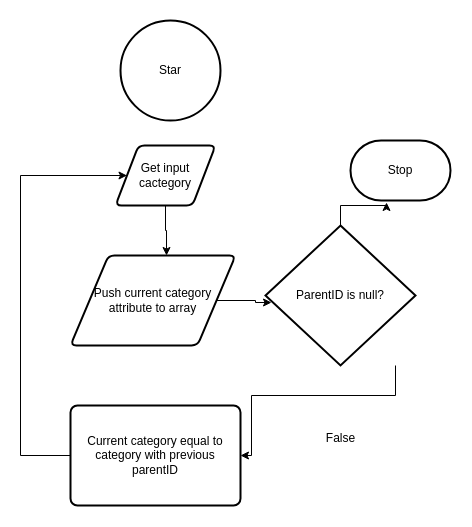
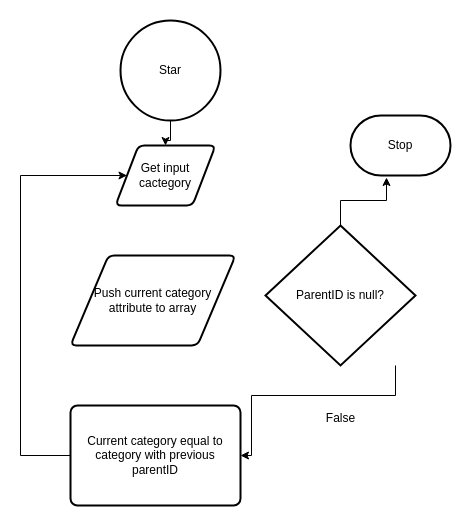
  <mxCell id="0" />
  <mxCell id="1" parent="0" />
+ <mxCell id="2" style="edgeStyle=orthogonalEdgeStyle;rounded=0;orthogonalLoop=1;jettySize=auto;html=1;entryX=0.5;entryY=0;entryDx=0;entryDy=0;" edge="1" parent="1" source="3" target="8"><mxGeometry relative="1" as="geometry" /></mxCell>
  <mxCell id="3" value="Star" style="strokeWidth=2;html=1;shape=mxgraph.flowchart.start_2;whiteSpace=wrap;" vertex="1" parent="1"><mxGeometry x="120" y="20" width="100" height="100" as="geometry" /></mxCell>
  <mxCell id="4" style="edgeStyle=orthogonalEdgeStyle;rounded=0;orthogonalLoop=1;jettySize=auto;html=1;" edge="1" parent="1" source="6" target="11"><mxGeometry relative="1" as="geometry"><mxPoint x="250" y="465" as="targetPoint" /><Array as="points"><mxPoint x="395" y="395" /><mxPoint x="251" y="395" /><mxPoint x="251" y="455" /></Array></mxGeometry></mxCell>
  <mxCell id="5" style="edgeStyle=orthogonalEdgeStyle;rounded=0;orthogonalLoop=1;jettySize=auto;html=1;entryX=0.36;entryY=1.033;entryDx=0;entryDy=0;entryPerimeter=0;" edge="1" parent="1" source="6" target="9"><mxGeometry relative="1" as="geometry" /></mxCell>
  <mxCell id="6" value="ParentID is null?" style="strokeWidth=2;html=1;shape=mxgraph.flowchart.decision;whiteSpace=wrap;" vertex="1" parent="1"><mxGeometry x="265" y="225" width="150" height="140" as="geometry" /></mxCell>
- <mxCell id="7" style="edgeStyle=orthogonalEdgeStyle;rounded=0;orthogonalLoop=1;jettySize=auto;html=1;entryX=0.582;entryY=0;entryDx=0;entryDy=0;entryPerimeter=0;" edge="1" parent="1" source="8" target="13"><mxGeometry relative="1" as="geometry" /></mxCell>
  <mxCell id="8" value="Get input cactegory" style="shape=parallelogram;html=1;strokeWidth=2;perimeter=parallelogramPerimeter;whiteSpace=wrap;rounded=1;arcSize=12;size=0.23;" vertex="1" parent="1"><mxGeometry x="115" y="145" width="100" height="60" as="geometry" /></mxCell>
- <mxCell id="9" value="Stop" style="strokeWidth=2;html=1;shape=mxgraph.flowchart.terminator;whiteSpace=wrap;" vertex="1" parent="1"><mxGeometry x="350" y="140" width="100" height="60" as="geometry" /></mxCell>
+ <mxCell id="9" value="Stop" style="strokeWidth=2;html=1;shape=mxgraph.flowchart.terminator;whiteSpace=wrap;" vertex="1" parent="1"><mxGeometry x="350" y="115" width="100" height="60" as="geometry" /></mxCell>
  <mxCell id="10" style="edgeStyle=orthogonalEdgeStyle;rounded=0;orthogonalLoop=1;jettySize=auto;html=1;" edge="1" parent="1" source="11" target="8"><mxGeometry relative="1" as="geometry"><Array as="points"><mxPoint x="20" y="455" /><mxPoint x="20" y="175" /></Array></mxGeometry></mxCell>
  <mxCell id="11" value="Current category equal to category with previous parentID" style="rounded=1;whiteSpace=wrap;html=1;absoluteArcSize=1;arcSize=14;strokeWidth=2;" vertex="1" parent="1"><mxGeometry x="70" y="405" width="170" height="100" as="geometry" /></mxCell>
- <mxCell id="12" style="edgeStyle=orthogonalEdgeStyle;rounded=0;orthogonalLoop=1;jettySize=auto;html=1;entryX=0.04;entryY=0.55;entryDx=0;entryDy=0;entryPerimeter=0;" edge="1" parent="1" source="13" target="6"><mxGeometry relative="1" as="geometry" /></mxCell>
  <mxCell id="13" value="Push current category attribute to array" style="shape=parallelogram;html=1;strokeWidth=2;perimeter=parallelogramPerimeter;whiteSpace=wrap;rounded=1;arcSize=12;size=0.23;" vertex="1" parent="1"><mxGeometry x="70" y="255" width="165" height="90" as="geometry" /></mxCell>
- <mxCell id="14" value="False" style="text;html=1;align=center;verticalAlign=middle;resizable=0;points=[];autosize=1;strokeColor=none;fillColor=none;" vertex="1" parent="1"><mxGeometry x="315" y="423" width="50" height="30" as="geometry" /></mxCell>
+ <mxCell id="14" value="False" style="text;html=1;align=center;verticalAlign=middle;resizable=0;points=[];autosize=1;strokeColor=none;fillColor=none;" vertex="1" parent="1"><mxGeometry x="315" y="403" width="50" height="30" as="geometry" /></mxCell>
